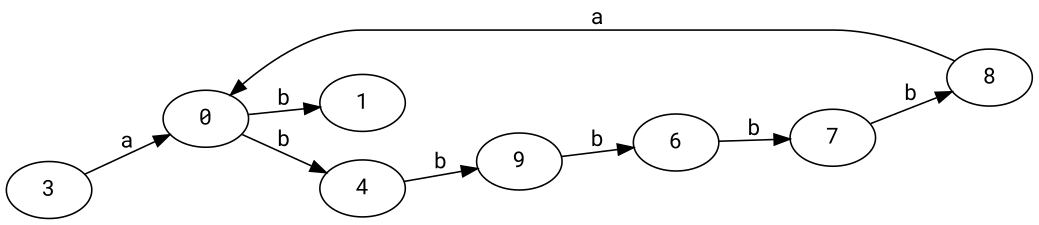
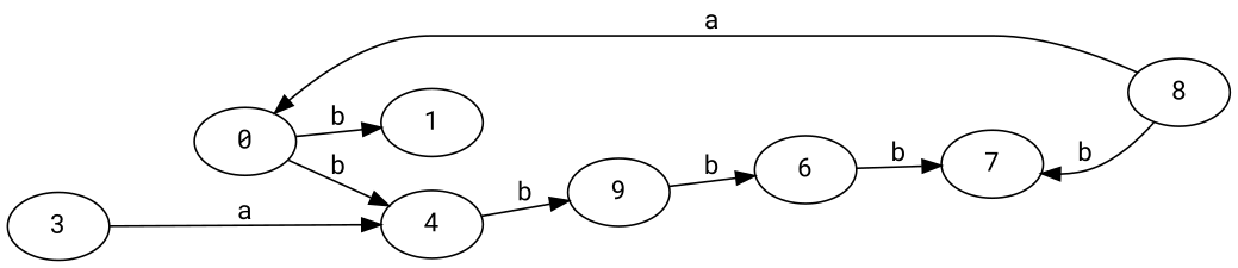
  digraph {
    fontname="Roboto Mono"
    rankdir=LR
    node [fontname="Roboto Mono"]
    edge [fontname="Roboto Mono"]
    3
    0
    1
    4
    n5 [label=9]
    6
    7
    8
-   3 -> 0 [label=a]
+   3 -> 4 [label=a]
    0 -> 1 [label=b]
    0 -> 4 [label=b]
    4 -> n5 [label=b]
    n5 -> 6 [label=b]
    6 -> 7 [label=b]
-   7 -> 8 [label=b]
+   8 -> 7 [label=b]
    8 -> 0 [label=a]
  }
